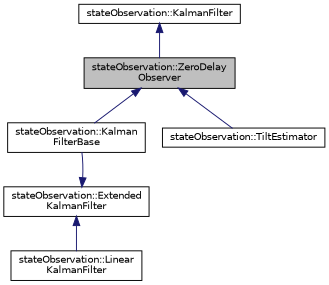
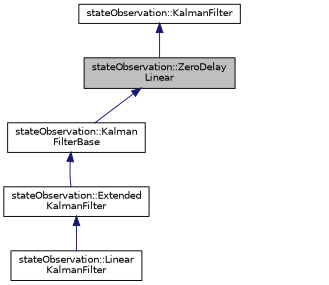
  digraph {
    node [color=black fillcolor=white fontname=Helvetica fontsize=10 shape=record style=filled]
    edge [color=midnightblue dir=back fontname=Helvetica fontsize=10 labelfontname=Helvetica labelfontsize=10 style=solid]
-   n1 [fillcolor=grey75 fontcolor=black height=0.2 label="stateObservation::ZeroDelay\lObserver" width=0.4]
+   n1 [fillcolor=grey75 fontcolor=black height=0.2 label="stateObservation::ZeroDelay\lLinear" width=0.4]
    n2 [height=0.2 label="stateObservation::Kalman\lFilterBase" width=0.4]
-   n3 [height=0.2 label="stateObservation::TiltEstimator" width=0.4]
    n4 [height=0.2 label="stateObservation::Extended\lKalmanFilter" width=0.4]
    n5 [height=0.2 label="stateObservation::KalmanFilter" width=0.4]
    n6 [height=0.2 label="stateObservation::Linear\lKalmanFilter" width=0.4]
    n1 -> n2
-   n1 -> n3
-   n4 -> n2
+   n2 -> n4
    n4 -> n6
    n5 -> n1
  }
